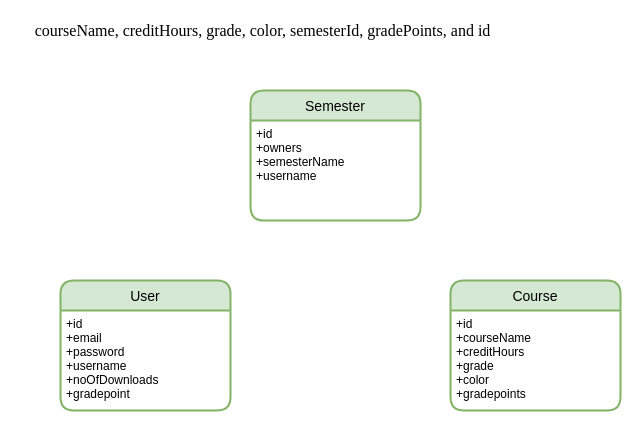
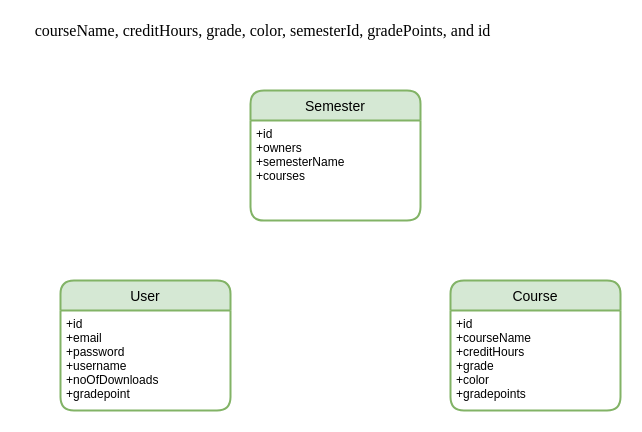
  <mxCell id="0" />
  <mxCell id="1" parent="0" />
  <mxCell id="2" value="User" style="swimlane;childLayout=stackLayout;horizontal=1;startSize=30;horizontalStack=0;rounded=1;fontSize=14;fontStyle=0;strokeWidth=2;resizeParent=0;resizeLast=1;shadow=0;dashed=0;align=center;fillColor=#d5e8d4;strokeColor=#82b366;" vertex="1" parent="1"><mxGeometry x="60" y="280" width="170" height="130" as="geometry" /></mxCell>
  <mxCell id="3" value="+id&#10;+email&#10;+password&#10;+username&#10;+noOfDownloads&#10;+gradepoint" style="align=left;strokeColor=none;fillColor=none;spacingLeft=4;fontSize=12;verticalAlign=top;resizable=0;rotatable=0;part=1;" vertex="1" parent="2"><mxGeometry y="30" width="170" height="100" as="geometry" /></mxCell>
  <mxCell id="4" value="Semester" style="swimlane;childLayout=stackLayout;horizontal=1;startSize=30;horizontalStack=0;rounded=1;fontSize=14;fontStyle=0;strokeWidth=2;resizeParent=0;resizeLast=1;shadow=0;dashed=0;align=center;fillColor=#d5e8d4;strokeColor=#82b366;" vertex="1" parent="1"><mxGeometry x="250" y="90" width="170" height="130" as="geometry" /></mxCell>
- <mxCell id="5" value="+id&#10;+owners&#10;+semesterName&#10;+username" style="align=left;strokeColor=none;fillColor=none;spacingLeft=4;fontSize=12;verticalAlign=top;resizable=0;rotatable=0;part=1;" vertex="1" parent="4"><mxGeometry y="30" width="170" height="100" as="geometry" /></mxCell>
+ <mxCell id="5" value="+id&#10;+owners&#10;+semesterName&#10;+courses" style="align=left;strokeColor=none;fillColor=none;spacingLeft=4;fontSize=12;verticalAlign=top;resizable=0;rotatable=0;part=1;" vertex="1" parent="4"><mxGeometry y="30" width="170" height="100" as="geometry" /></mxCell>
  <mxCell id="6" value="Course" style="swimlane;childLayout=stackLayout;horizontal=1;startSize=30;horizontalStack=0;rounded=1;fontSize=14;fontStyle=0;strokeWidth=2;resizeParent=0;resizeLast=1;shadow=0;dashed=0;align=center;fillColor=#d5e8d4;strokeColor=#82b366;" vertex="1" parent="1"><mxGeometry x="450" y="280" width="170" height="130" as="geometry" /></mxCell>
  <mxCell id="7" value="+id&#10;+courseName&#10;+creditHours&#10;+grade&#10;+color&#10;+gradepoints" style="align=left;strokeColor=none;fillColor=none;spacingLeft=4;fontSize=12;verticalAlign=top;resizable=0;rotatable=0;part=1;" vertex="1" parent="6"><mxGeometry y="30" width="170" height="100" as="geometry" /></mxCell>
  <mxCell id="8" value="&lt;span id=&quot;docs-internal-guid-372f21aa-7fff-eee9-5ee5-a83dacc6e7e8&quot;&gt;&lt;span style=&quot;font-size: 12pt ; font-family: &amp;#34;times new roman&amp;#34; ; background-color: transparent ; vertical-align: baseline&quot;&gt;&amp;nbsp;courseName, creditHours, grade, color, semesterId, gradePoints, and id&lt;/span&gt;&lt;/span&gt;" style="text;html=1;align=center;verticalAlign=middle;resizable=0;points=[];autosize=1;strokeColor=none;fillColor=none;" vertex="1" parent="1"><mxGeometry x="20" y="20" width="480" height="20" as="geometry" /></mxCell>
